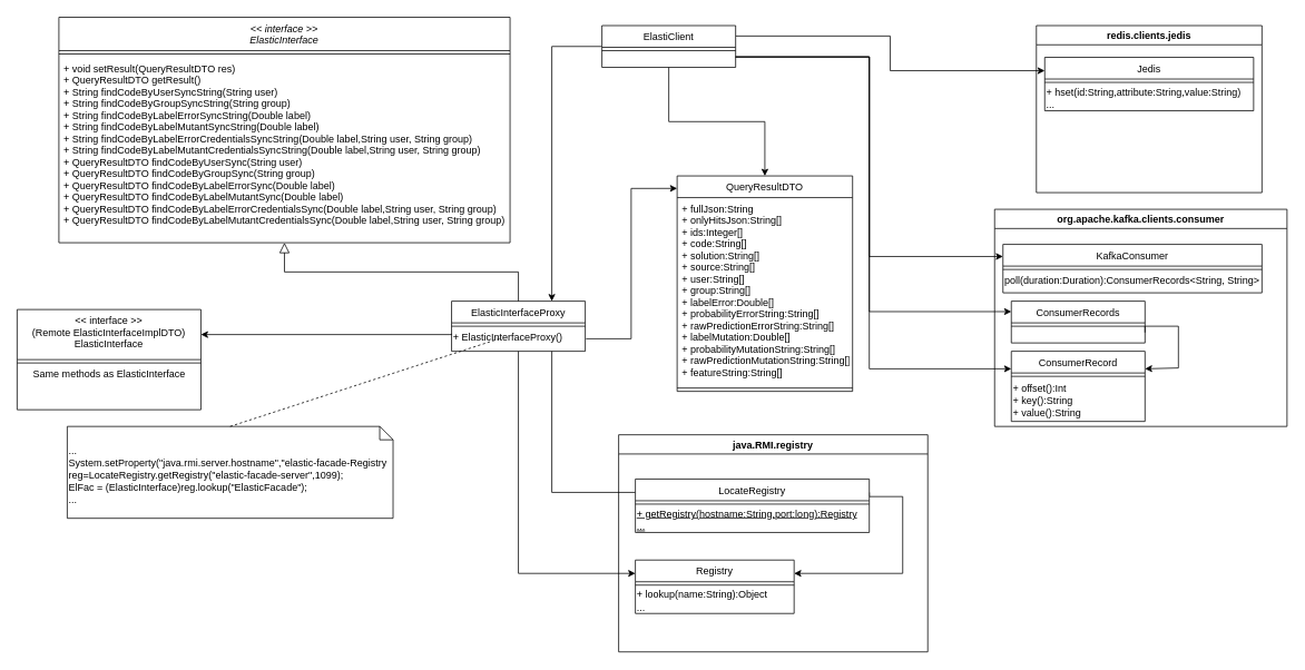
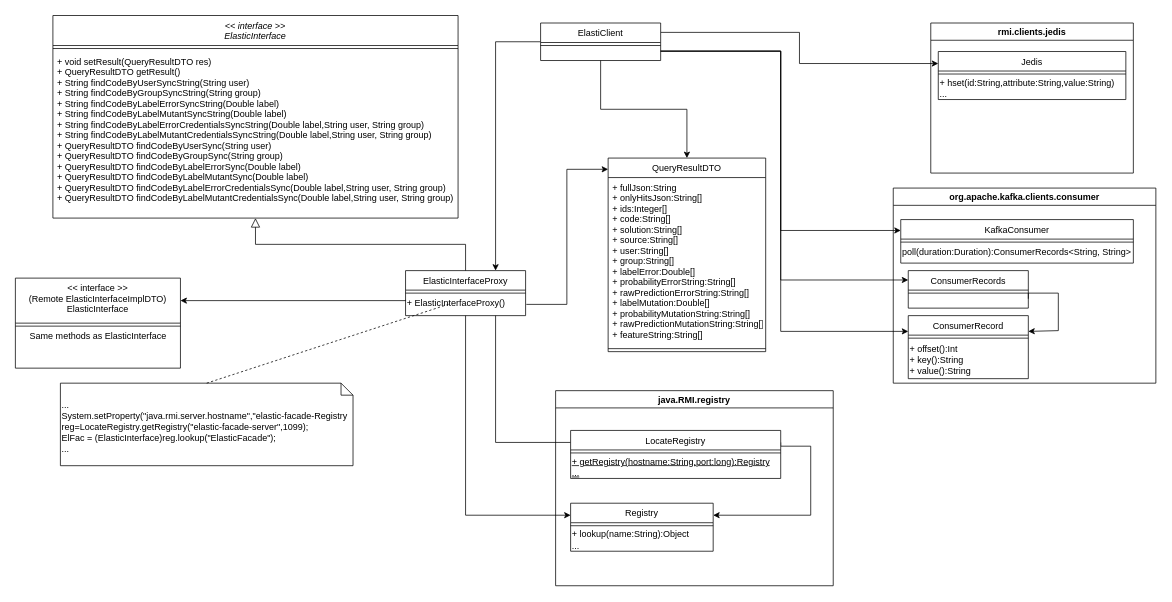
  <mxCell id="0" />
  <mxCell id="1" parent="0" />
  <mxCell id="2" value="&lt;&lt; interface &gt;&gt;&#10;ElasticInterface" style="swimlane;fontStyle=2;align=center;verticalAlign=top;childLayout=stackLayout;horizontal=1;startSize=40;horizontalStack=0;resizeParent=1;resizeLast=0;collapsible=1;marginBottom=0;rounded=0;shadow=0;strokeWidth=1;" parent="1" vertex="1"><mxGeometry x="70" width="540" height="270" as="geometry" y="20"><mxRectangle x="230" y="140" width="160" height="26" as="alternateBounds" /></mxGeometry></mxCell>
  <mxCell id="3" value="" style="line;html=1;strokeWidth=1;align=left;verticalAlign=middle;spacingTop=-1;spacingLeft=3;spacingRight=3;rotatable=0;labelPosition=right;points=[];portConstraint=eastwest;" parent="2" vertex="1"><mxGeometry y="40" width="540" height="8" as="geometry" /></mxCell>
  <mxCell id="4" value="+ void setResult(QueryResultDTO res) &#10;+ QueryResultDTO getResult() &#10;+ String findCodeByUserSyncString(String user) &#10;+ String findCodeByGroupSyncString(String group) &#10;+ String findCodeByLabelErrorSyncString(Double label) &#10;+ String findCodeByLabelMutantSyncString(Double label) &#10;+ String findCodeByLabelErrorCredentialsSyncString(Double label,String user, String group) &#10;+ String findCodeByLabelMutantCredentialsSyncString(Double label,String user, String group) &#10;+ QueryResultDTO findCodeByUserSync(String user) &#10;+ QueryResultDTO findCodeByGroupSync(String group) &#10;+ QueryResultDTO findCodeByLabelErrorSync(Double label) &#10;+ QueryResultDTO findCodeByLabelMutantSync(Double label) &#10;+ QueryResultDTO findCodeByLabelErrorCredentialsSync(Double label,String user, String group) &#10;+ QueryResultDTO findCodeByLabelMutantCredentialsSync(Double label,String user, String group) &#10;" style="text;align=left;verticalAlign=top;spacingLeft=4;spacingRight=4;overflow=hidden;rotatable=0;points=[[0,0.5],[1,0.5]];portConstraint=eastwest;" parent="2" vertex="1"><mxGeometry y="48" width="540" height="222" as="geometry" /></mxCell>
  <mxCell id="5" value="&lt;&lt; interface &gt;&gt;&#10;(Remote ElasticInterfaceImplDTO)&#10;ElasticInterface" style="swimlane;fontStyle=0;align=center;verticalAlign=top;childLayout=stackLayout;horizontal=1;startSize=60;horizontalStack=0;resizeParent=1;resizeLast=0;collapsible=1;marginBottom=0;rounded=0;shadow=0;strokeWidth=1;" parent="1" vertex="1"><mxGeometry x="20" y="370" width="220" height="120" as="geometry"><mxRectangle x="130" y="380" width="160" height="26" as="alternateBounds" /></mxGeometry></mxCell>
  <mxCell id="6" value="" style="line;html=1;strokeWidth=1;align=left;verticalAlign=middle;spacingTop=-1;spacingLeft=3;spacingRight=3;rotatable=0;labelPosition=right;points=[];portConstraint=eastwest;" parent="5" vertex="1"><mxGeometry y="60" width="220" height="8" as="geometry" /></mxCell>
  <mxCell id="7" value="Same methods as ElasticInterface" style="text;html=1;align=center;verticalAlign=middle;resizable=0;points=[];autosize=1;strokeColor=none;fillColor=none;" vertex="1" parent="5"><mxGeometry y="68" width="220" height="20" as="geometry" /></mxCell>
  <mxCell id="8" style="edgeStyle=orthogonalEdgeStyle;rounded=0;orthogonalLoop=1;jettySize=auto;html=1;exitX=0;exitY=0.5;exitDx=0;exitDy=0;entryX=1;entryY=0.25;entryDx=0;entryDy=0;" edge="1" parent="1" target="5"><mxGeometry relative="1" as="geometry"><mxPoint x="540" y="399" as="sourcePoint" /><Array as="points"><mxPoint x="540" y="400" /></Array></mxGeometry></mxCell>
  <mxCell id="9" style="edgeStyle=orthogonalEdgeStyle;rounded=0;orthogonalLoop=1;jettySize=auto;html=1;exitX=0.75;exitY=1;exitDx=0;exitDy=0;entryX=0;entryY=0.25;entryDx=0;entryDy=0;endArrow=none;" edge="1" parent="1" source="11" target="31"><mxGeometry relative="1" as="geometry" /></mxCell>
  <mxCell id="10" style="edgeStyle=orthogonalEdgeStyle;rounded=0;orthogonalLoop=1;jettySize=auto;html=1;exitX=0.5;exitY=1;exitDx=0;exitDy=0;entryX=0;entryY=0.25;entryDx=0;entryDy=0;" edge="1" parent="1" source="11" target="34"><mxGeometry relative="1" as="geometry" /></mxCell>
  <mxCell id="11" value="ElasticInterfaceProxy" style="swimlane;fontStyle=0;align=center;verticalAlign=top;childLayout=stackLayout;horizontal=1;startSize=26;horizontalStack=0;resizeParent=1;resizeLast=0;collapsible=1;marginBottom=0;rounded=0;shadow=0;strokeWidth=1;" parent="1" vertex="1"><mxGeometry x="540" y="360" width="160" height="60" as="geometry"><mxRectangle x="340" y="380" width="170" height="26" as="alternateBounds" /></mxGeometry></mxCell>
  <mxCell id="12" value="" style="line;html=1;strokeWidth=1;align=left;verticalAlign=middle;spacingTop=-1;spacingLeft=3;spacingRight=3;rotatable=0;labelPosition=right;points=[];portConstraint=eastwest;" parent="11" vertex="1"><mxGeometry y="26" width="160" height="8" as="geometry" /></mxCell>
  <mxCell id="13" value="+ ElasticInterfaceProxy()" style="text;html=1;align=left;verticalAlign=middle;resizable=0;points=[];autosize=1;strokeColor=none;fillColor=none;" vertex="1" parent="11"><mxGeometry y="34" width="160" height="20" as="geometry" /></mxCell>
  <mxCell id="14" value="" style="endArrow=block;endSize=10;endFill=0;shadow=0;strokeWidth=1;rounded=0;edgeStyle=elbowEdgeStyle;elbow=vertical;" parent="1" source="11" target="2" edge="1"><mxGeometry width="160" relative="1" as="geometry"><mxPoint x="290" y="393" as="sourcePoint" /><mxPoint x="390" y="291" as="targetPoint" /></mxGeometry></mxCell>
  <mxCell id="15" value="QueryResultDTO" style="swimlane;fontStyle=0;align=center;verticalAlign=top;childLayout=stackLayout;horizontal=1;startSize=26;horizontalStack=0;resizeParent=1;resizeLast=0;collapsible=1;marginBottom=0;rounded=0;shadow=0;strokeWidth=1;" parent="1" vertex="1"><mxGeometry x="810" y="210" width="210" height="258" as="geometry"><mxRectangle x="130" y="380" width="160" height="26" as="alternateBounds" /></mxGeometry></mxCell>
  <mxCell id="16" value="+ fullJson:String&#10;+ onlyHitsJson:String[]&#10;+ ids:Integer[]&#10;+ code:String[] &#10;+ solution:String[] &#10;+ source:String[] &#10;+ user:String[] &#10;+ group:String[] &#10;+ labelError:Double[] &#10;+ probabilityErrorString:String[] &#10;+ rawPredictionErrorString:String[] &#10;+ labelMutation:Double[] &#10;+ probabilityMutationString:String[] &#10;+ rawPredictionMutationString:String[] &#10;+ featureString:String[] &#10;" style="text;align=left;verticalAlign=top;spacingLeft=4;spacingRight=4;overflow=hidden;rotatable=0;points=[[0,0.5],[1,0.5]];portConstraint=eastwest;rounded=0;shadow=0;html=0;" parent="15" vertex="1"><mxGeometry y="26" width="210" height="224" as="geometry" /></mxCell>
  <mxCell id="17" value="" style="line;html=1;strokeWidth=1;align=left;verticalAlign=middle;spacingTop=-1;spacingLeft=3;spacingRight=3;rotatable=0;labelPosition=right;points=[];portConstraint=eastwest;" parent="15" vertex="1"><mxGeometry y="250" width="210" height="8" as="geometry" /></mxCell>
  <mxCell id="18" style="edgeStyle=orthogonalEdgeStyle;rounded=0;orthogonalLoop=1;jettySize=auto;html=1;exitX=0;exitY=0.5;exitDx=0;exitDy=0;entryX=0.75;entryY=0;entryDx=0;entryDy=0;" parent="1" source="24" target="11" edge="1"><mxGeometry relative="1" as="geometry" /></mxCell>
  <mxCell id="19" style="edgeStyle=orthogonalEdgeStyle;rounded=0;orthogonalLoop=1;jettySize=auto;html=1;exitX=0.5;exitY=1;exitDx=0;exitDy=0;entryX=0.5;entryY=0;entryDx=0;entryDy=0;" edge="1" parent="1" source="24" target="15"><mxGeometry relative="1" as="geometry" /></mxCell>
  <mxCell id="20" style="edgeStyle=orthogonalEdgeStyle;rounded=0;orthogonalLoop=1;jettySize=auto;html=1;exitX=1;exitY=0.25;exitDx=0;exitDy=0;entryX=0;entryY=0.25;entryDx=0;entryDy=0;" edge="1" parent="1" source="24" target="41"><mxGeometry relative="1" as="geometry" /></mxCell>
  <mxCell id="21" style="edgeStyle=orthogonalEdgeStyle;rounded=0;orthogonalLoop=1;jettySize=auto;html=1;exitX=1;exitY=0.75;exitDx=0;exitDy=0;entryX=0;entryY=0.25;entryDx=0;entryDy=0;" edge="1" parent="1" source="24" target="45"><mxGeometry relative="1" as="geometry"><Array as="points"><mxPoint x="1040" y="68" /><mxPoint x="1040" y="307" /></Array></mxGeometry></mxCell>
  <mxCell id="22" style="edgeStyle=orthogonalEdgeStyle;rounded=0;orthogonalLoop=1;jettySize=auto;html=1;exitX=1;exitY=0.75;exitDx=0;exitDy=0;entryX=0;entryY=0.25;entryDx=0;entryDy=0;" edge="1" parent="1" source="24" target="52"><mxGeometry relative="1" as="geometry"><Array as="points"><mxPoint x="1040" y="68" /><mxPoint x="1040" y="373" /></Array></mxGeometry></mxCell>
  <mxCell id="23" style="edgeStyle=orthogonalEdgeStyle;rounded=0;orthogonalLoop=1;jettySize=auto;html=1;exitX=1;exitY=0.75;exitDx=0;exitDy=0;entryX=0;entryY=0.25;entryDx=0;entryDy=0;" edge="1" parent="1" source="24" target="48"><mxGeometry relative="1" as="geometry"><Array as="points"><mxPoint x="1040" y="68" /><mxPoint x="1040" y="441" /></Array></mxGeometry></mxCell>
  <mxCell id="24" value="ElastiClient" style="swimlane;fontStyle=0;align=center;verticalAlign=top;childLayout=stackLayout;horizontal=1;startSize=26;horizontalStack=0;resizeParent=1;resizeLast=0;collapsible=1;marginBottom=0;rounded=0;shadow=0;strokeWidth=1;" parent="1" vertex="1"><mxGeometry x="720" y="30" width="160" height="50" as="geometry"><mxRectangle x="340" y="380" width="170" height="26" as="alternateBounds" /></mxGeometry></mxCell>
  <mxCell id="25" value="" style="line;html=1;strokeWidth=1;align=left;verticalAlign=middle;spacingTop=-1;spacingLeft=3;spacingRight=3;rotatable=0;labelPosition=right;points=[];portConstraint=eastwest;" parent="24" vertex="1"><mxGeometry y="26" width="160" height="8" as="geometry" /></mxCell>
  <mxCell id="26" style="edgeStyle=orthogonalEdgeStyle;rounded=0;orthogonalLoop=1;jettySize=auto;html=1;entryX=0;entryY=0.25;entryDx=0;entryDy=0;" parent="1" edge="1"><mxGeometry relative="1" as="geometry"><mxPoint x="520" y="705" as="sourcePoint" /></mxGeometry></mxCell>
  <mxCell id="27" style="edgeStyle=orthogonalEdgeStyle;rounded=0;orthogonalLoop=1;jettySize=auto;html=1;entryX=0;entryY=0.25;entryDx=0;entryDy=0;" parent="1" edge="1"><mxGeometry relative="1" as="geometry"><mxPoint x="520" y="705" as="sourcePoint" /></mxGeometry></mxCell>
  <mxCell id="28" style="edgeStyle=orthogonalEdgeStyle;rounded=0;orthogonalLoop=1;jettySize=auto;html=1;entryX=0;entryY=0.25;entryDx=0;entryDy=0;" parent="1" edge="1"><mxGeometry relative="1" as="geometry"><mxPoint x="520" y="705" as="sourcePoint" /></mxGeometry></mxCell>
  <mxCell id="29" value="java.RMI.registry" style="swimlane;align=center;" parent="1" vertex="1"><mxGeometry x="740" y="520" width="370" height="260" as="geometry" /></mxCell>
  <mxCell id="30" style="edgeStyle=orthogonalEdgeStyle;rounded=0;orthogonalLoop=1;jettySize=auto;html=1;exitX=1;exitY=0.25;exitDx=0;exitDy=0;entryX=1;entryY=0.25;entryDx=0;entryDy=0;" parent="29" source="31" target="34" edge="1"><mxGeometry relative="1" as="geometry"><Array as="points"><mxPoint x="300" y="74" /><mxPoint x="340" y="74" /><mxPoint x="340" y="166" /></Array></mxGeometry></mxCell>
  <mxCell id="31" value="LocateRegistry" style="swimlane;fontStyle=0;align=center;verticalAlign=top;childLayout=stackLayout;horizontal=1;startSize=26;horizontalStack=0;resizeParent=1;resizeLast=0;collapsible=1;marginBottom=0;rounded=0;shadow=0;strokeWidth=1;" parent="29" vertex="1"><mxGeometry x="20" y="53" width="280" height="64" as="geometry"><mxRectangle x="340" y="380" width="170" height="26" as="alternateBounds" /></mxGeometry></mxCell>
  <mxCell id="32" value="" style="line;html=1;strokeWidth=1;align=left;verticalAlign=middle;spacingTop=-1;spacingLeft=3;spacingRight=3;rotatable=0;labelPosition=right;points=[];portConstraint=eastwest;" parent="31" vertex="1"><mxGeometry y="26" width="280" height="8" as="geometry" /></mxCell>
  <mxCell id="33" value="&lt;div&gt;+ getRegistry(hostname:String,port:long):Registry&lt;/div&gt;&lt;div&gt;...&lt;br&gt;&lt;/div&gt;" style="text;html=1;align=left;verticalAlign=middle;resizable=0;points=[];autosize=1;strokeColor=none;fillColor=none;fontStyle=4" parent="31" vertex="1"><mxGeometry y="34" width="280" height="30" as="geometry" /></mxCell>
  <mxCell id="34" value="Registry" style="swimlane;fontStyle=0;align=center;verticalAlign=top;childLayout=stackLayout;horizontal=1;startSize=26;horizontalStack=0;resizeParent=1;resizeLast=0;collapsible=1;marginBottom=0;rounded=0;shadow=0;strokeWidth=1;" parent="29" vertex="1"><mxGeometry x="20" y="150" width="190" height="64" as="geometry"><mxRectangle x="340" y="380" width="170" height="26" as="alternateBounds" /></mxGeometry></mxCell>
  <mxCell id="35" value="" style="line;html=1;strokeWidth=1;align=left;verticalAlign=middle;spacingTop=-1;spacingLeft=3;spacingRight=3;rotatable=0;labelPosition=right;points=[];portConstraint=eastwest;" parent="34" vertex="1"><mxGeometry y="26" width="190" height="8" as="geometry" /></mxCell>
  <mxCell id="36" value="&lt;div&gt;+ lookup(name:String):Object&lt;/div&gt;&lt;div&gt;...&lt;/div&gt;" style="text;html=1;align=left;verticalAlign=middle;resizable=0;points=[];autosize=1;strokeColor=none;fillColor=none;" parent="34" vertex="1"><mxGeometry y="34" width="190" height="30" as="geometry" /></mxCell>
  <mxCell id="37" style="edgeStyle=orthogonalEdgeStyle;rounded=0;orthogonalLoop=1;jettySize=auto;html=1;exitX=1.006;exitY=0.55;exitDx=0;exitDy=0;entryX=0;entryY=0.058;entryDx=0;entryDy=0;entryPerimeter=0;exitPerimeter=0;" edge="1" parent="1" source="13" target="15"><mxGeometry relative="1" as="geometry"><mxPoint x="699.04" y="432" as="sourcePoint" /></mxGeometry></mxCell>
  <mxCell id="38" value="&lt;div&gt;...&lt;/div&gt;&lt;div&gt;System.setProperty(&quot;java.rmi.server.hostname&quot;,&quot;elastic-facade-Registry reg=LocateRegistry.getRegistry(&quot;elastic-facade-server&quot;,1099);&lt;/div&gt;&lt;div&gt;ElFac = (ElasticInterface)reg.lookup(&quot;ElasticFacade&quot;);&lt;/div&gt;&lt;div&gt;...&lt;br&gt;&lt;/div&gt;" style="shape=note2;boundedLbl=1;whiteSpace=wrap;html=1;size=16;verticalAlign=top;align=left;" vertex="1" parent="1"><mxGeometry y="510" width="390" height="110" as="geometry" x="80" /></mxCell>
  <mxCell id="39" value="" style="endArrow=none;dashed=1;html=1;rounded=0;entryX=0.375;entryY=0.5;entryDx=0;entryDy=0;entryPerimeter=0;exitX=0.5;exitY=0;exitDx=0;exitDy=0;exitPerimeter=0;" edge="1" parent="1" source="38" target="13"><mxGeometry width="50" height="50" relative="1" as="geometry"><mxPoint x="440" y="270" as="sourcePoint" /><mxPoint x="490" y="220" as="targetPoint" /></mxGeometry></mxCell>
- <mxCell id="40" value="redis.clients.jedis" style="swimlane;align=center;" vertex="1" parent="1"><mxGeometry x="1240" y="30" width="270" height="200" as="geometry" /></mxCell>
+ <mxCell id="40" value="rmi.clients.jedis" style="swimlane;align=center;" vertex="1" parent="1"><mxGeometry x="1240" y="30" width="270" height="200" as="geometry" /></mxCell>
  <mxCell id="41" value="Jedis" style="swimlane;fontStyle=0;align=center;verticalAlign=top;childLayout=stackLayout;horizontal=1;startSize=26;horizontalStack=0;resizeParent=1;resizeLast=0;collapsible=1;marginBottom=0;rounded=0;shadow=0;strokeWidth=1;" vertex="1" parent="40"><mxGeometry x="10" y="38" width="250" height="64" as="geometry"><mxRectangle x="340" y="380" width="170" height="26" as="alternateBounds" /></mxGeometry></mxCell>
  <mxCell id="42" value="" style="line;html=1;strokeWidth=1;align=left;verticalAlign=middle;spacingTop=-1;spacingLeft=3;spacingRight=3;rotatable=0;labelPosition=right;points=[];portConstraint=eastwest;" vertex="1" parent="41"><mxGeometry y="26" width="250" height="8" as="geometry" /></mxCell>
  <mxCell id="43" value="&lt;div&gt;+ hset(id:String,attribute:String,value:String)&lt;br&gt;&lt;/div&gt;&lt;div&gt;...&lt;br&gt;&lt;/div&gt;" style="text;html=1;align=left;verticalAlign=middle;resizable=0;points=[];autosize=1;strokeColor=none;fillColor=none;" vertex="1" parent="41"><mxGeometry y="34" width="250" height="30" as="geometry" /></mxCell>
  <mxCell id="44" value="org.apache.kafka.clients.consumer" style="swimlane;align=center;" vertex="1" parent="1"><mxGeometry x="1190" y="250" width="350" height="260" as="geometry" /></mxCell>
  <mxCell id="45" value="KafkaConsumer" style="swimlane;fontStyle=0;align=center;verticalAlign=top;childLayout=stackLayout;horizontal=1;startSize=26;horizontalStack=0;resizeParent=1;resizeLast=0;collapsible=1;marginBottom=0;rounded=0;shadow=0;strokeWidth=1;" vertex="1" parent="44"><mxGeometry x="10" y="42" width="310" height="58" as="geometry"><mxRectangle x="340" y="380" width="170" height="26" as="alternateBounds" /></mxGeometry></mxCell>
  <mxCell id="46" value="" style="line;html=1;strokeWidth=1;align=left;verticalAlign=middle;spacingTop=-1;spacingLeft=3;spacingRight=3;rotatable=0;labelPosition=right;points=[];portConstraint=eastwest;" vertex="1" parent="45"><mxGeometry y="26" width="310" height="8" as="geometry" /></mxCell>
  <mxCell id="47" value="&lt;div align=&quot;left&quot;&gt;poll(duration:Duration):ConsumerRecords&amp;lt;String, String&amp;gt;&lt;/div&gt;" style="text;html=1;align=left;verticalAlign=middle;resizable=0;points=[];autosize=1;strokeColor=none;fillColor=none;" vertex="1" parent="45"><mxGeometry y="34" width="310" height="20" as="geometry" /></mxCell>
  <mxCell id="48" value="ConsumerRecord" style="swimlane;fontStyle=0;align=center;verticalAlign=top;childLayout=stackLayout;horizontal=1;startSize=26;horizontalStack=0;resizeParent=1;resizeLast=0;collapsible=1;marginBottom=0;rounded=0;shadow=0;strokeWidth=1;" vertex="1" parent="44"><mxGeometry x="20" y="170" width="160" height="84" as="geometry"><mxRectangle x="340" y="380" width="170" height="26" as="alternateBounds" /></mxGeometry></mxCell>
  <mxCell id="49" value="" style="line;html=1;strokeWidth=1;align=left;verticalAlign=middle;spacingTop=-1;spacingLeft=3;spacingRight=3;rotatable=0;labelPosition=right;points=[];portConstraint=eastwest;" vertex="1" parent="48"><mxGeometry y="26" width="160" height="8" as="geometry" /></mxCell>
  <mxCell id="50" value="&lt;div&gt;+ offset():Int&lt;/div&gt;&lt;div&gt;+ key():String&lt;/div&gt;&lt;div&gt;+ value():String&lt;br&gt;&lt;/div&gt;" style="text;html=1;align=left;verticalAlign=middle;resizable=0;points=[];autosize=1;strokeColor=none;fillColor=none;" vertex="1" parent="48"><mxGeometry y="34" width="160" height="50" as="geometry" /></mxCell>
  <mxCell id="51" style="edgeStyle=orthogonalEdgeStyle;rounded=0;orthogonalLoop=1;jettySize=auto;html=1;exitX=1;exitY=0.75;exitDx=0;exitDy=0;entryX=1;entryY=0.25;entryDx=0;entryDy=0;" edge="1" parent="44" source="52" target="48"><mxGeometry relative="1" as="geometry"><Array as="points"><mxPoint x="220" y="140" /><mxPoint x="220" y="190" /></Array></mxGeometry></mxCell>
  <mxCell id="52" value="ConsumerRecords" style="swimlane;fontStyle=0;align=center;verticalAlign=top;childLayout=stackLayout;horizontal=1;startSize=26;horizontalStack=0;resizeParent=1;resizeLast=0;collapsible=1;marginBottom=0;rounded=0;shadow=0;strokeWidth=1;" vertex="1" parent="44"><mxGeometry x="20" y="110" width="160" height="50" as="geometry"><mxRectangle x="340" y="380" width="170" height="26" as="alternateBounds" /></mxGeometry></mxCell>
  <mxCell id="53" value="" style="line;html=1;strokeWidth=1;align=left;verticalAlign=middle;spacingTop=-1;spacingLeft=3;spacingRight=3;rotatable=0;labelPosition=right;points=[];portConstraint=eastwest;" vertex="1" parent="52"><mxGeometry y="26" width="160" height="8" as="geometry" /></mxCell>
